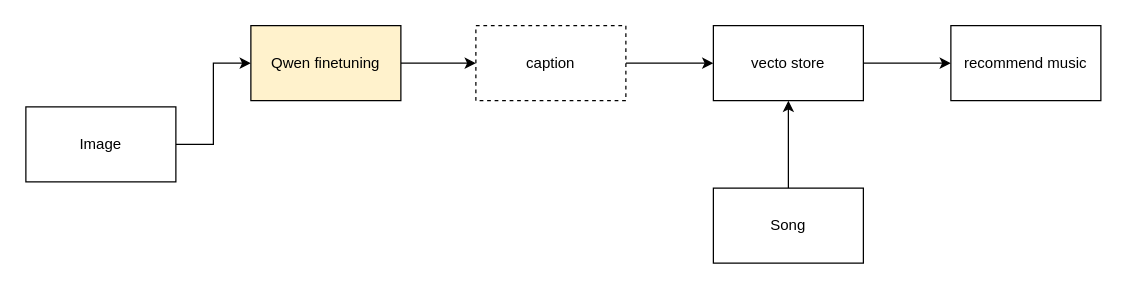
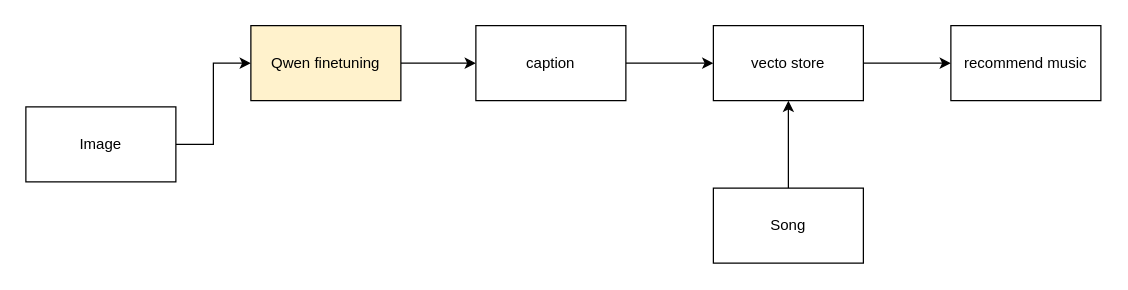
  <mxCell id="0" />
  <mxCell id="1" parent="0" />
  <mxCell id="2" style="edgeStyle=orthogonalEdgeStyle;rounded=0;orthogonalLoop=1;jettySize=auto;html=1;entryX=0;entryY=0.5;entryDx=0;entryDy=0;" edge="1" parent="1" source="3" target="5"><mxGeometry relative="1" as="geometry" /></mxCell>
  <mxCell id="3" value="Image" style="rounded=0;whiteSpace=wrap;html=1;" vertex="1" parent="1"><mxGeometry x="20" y="85" width="120" height="60" as="geometry" /></mxCell>
  <mxCell id="4" style="edgeStyle=orthogonalEdgeStyle;rounded=0;orthogonalLoop=1;jettySize=auto;html=1;entryX=0;entryY=0.5;entryDx=0;entryDy=0;" edge="1" parent="1" source="5" target="7"><mxGeometry relative="1" as="geometry" /></mxCell>
  <mxCell id="5" value="Qwen finetuning" style="rounded=0;whiteSpace=wrap;html=1;fillColor=#fff2cc;" vertex="1" parent="1"><mxGeometry x="200" y="20" width="120" height="60" as="geometry" /></mxCell>
  <mxCell id="6" style="edgeStyle=orthogonalEdgeStyle;rounded=0;orthogonalLoop=1;jettySize=auto;html=1;entryX=0;entryY=0.5;entryDx=0;entryDy=0;" edge="1" parent="1" source="7" target="9"><mxGeometry relative="1" as="geometry" /></mxCell>
- <mxCell id="7" value="caption" style="rounded=0;whiteSpace=wrap;html=1;dashed=1;" vertex="1" parent="1"><mxGeometry x="380" y="20" width="120" height="60" as="geometry" /></mxCell>
+ <mxCell id="7" value="caption" style="rounded=0;whiteSpace=wrap;html=1;" vertex="1" parent="1"><mxGeometry x="380" y="20" width="120" height="60" as="geometry" /></mxCell>
  <mxCell id="8" style="edgeStyle=orthogonalEdgeStyle;rounded=0;orthogonalLoop=1;jettySize=auto;html=1;entryX=0;entryY=0.5;entryDx=0;entryDy=0;" edge="1" parent="1" source="9" target="12"><mxGeometry relative="1" as="geometry" /></mxCell>
  <mxCell id="9" value="vecto store" style="rounded=0;whiteSpace=wrap;html=1;" vertex="1" parent="1"><mxGeometry x="570" y="20" width="120" height="60" as="geometry" /></mxCell>
  <mxCell id="10" style="edgeStyle=orthogonalEdgeStyle;rounded=0;orthogonalLoop=1;jettySize=auto;html=1;entryX=0.5;entryY=1;entryDx=0;entryDy=0;" edge="1" parent="1" source="11" target="9"><mxGeometry relative="1" as="geometry" /></mxCell>
  <mxCell id="11" value="Song" style="rounded=0;whiteSpace=wrap;html=1;" vertex="1" parent="1"><mxGeometry x="570" y="150" width="120" height="60" as="geometry" /></mxCell>
  <mxCell id="12" value="recommend music" style="rounded=0;whiteSpace=wrap;html=1;" vertex="1" parent="1"><mxGeometry x="760" y="20" width="120" height="60" as="geometry" /></mxCell>
